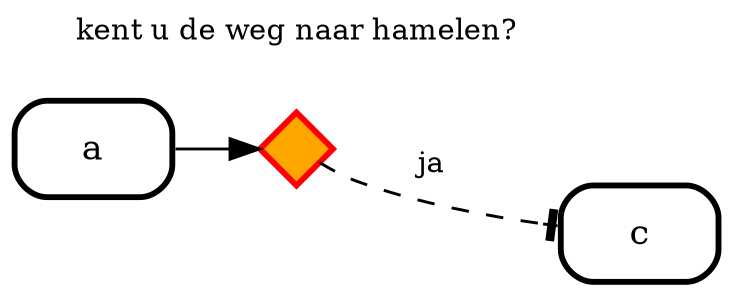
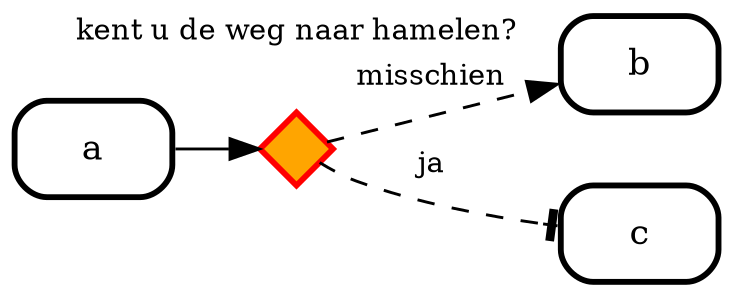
  digraph {
    compound=true
    fontname="DejaVu Serif"
    fontsize=12
    nodesep=0.3
    ordering=out
    penwidth=2.0
    rankdir=LR
    ranksep=0.1
    splines=true
    node [color=black fillcolor="#FFFFFF01" fontname="DejaVu Serif" fontsize=12 margin=0 penwidth=2.0 shape=plaintext style=filled]
    edge [arrowhead=normal fontname="DejaVu Serif" fontsize=10 style=dashed]
    n1 [label=<     <table align="center" cellborder="0" border="2" style="rounded" width="48">       <tr><td width="48" cellpadding="7">a</td></tr>     </table>   >]
    n2 [color=red fillcolor=orange fixedsize=true fontsize=10 height=0.35 label=" " shape=diamond width=0.35 margin=""]
+   n3 [label=<     <table align="center" cellborder="0" border="2" style="rounded" width="48">       <tr><td width="48" cellpadding="7">b</td></tr>     </table>   >]
    n4 [label=<     <table align="center" cellborder="0" border="2" style="rounded" width="48">       <tr><td width="48" cellpadding="7">c</td></tr>     </table>   >]
    n1 -> n2 [label="    \l" style=solid]
    n2 -> n2 [color="#FFFFFF01" fontcolor=black label=<kent u de weg naar hamelen?> arrowhead="" style=""]
+   n2 -> n3 [label="misschien   \l"]
    n2 -> n4 [arrowhead=tee label="ja   \l"]
  }
